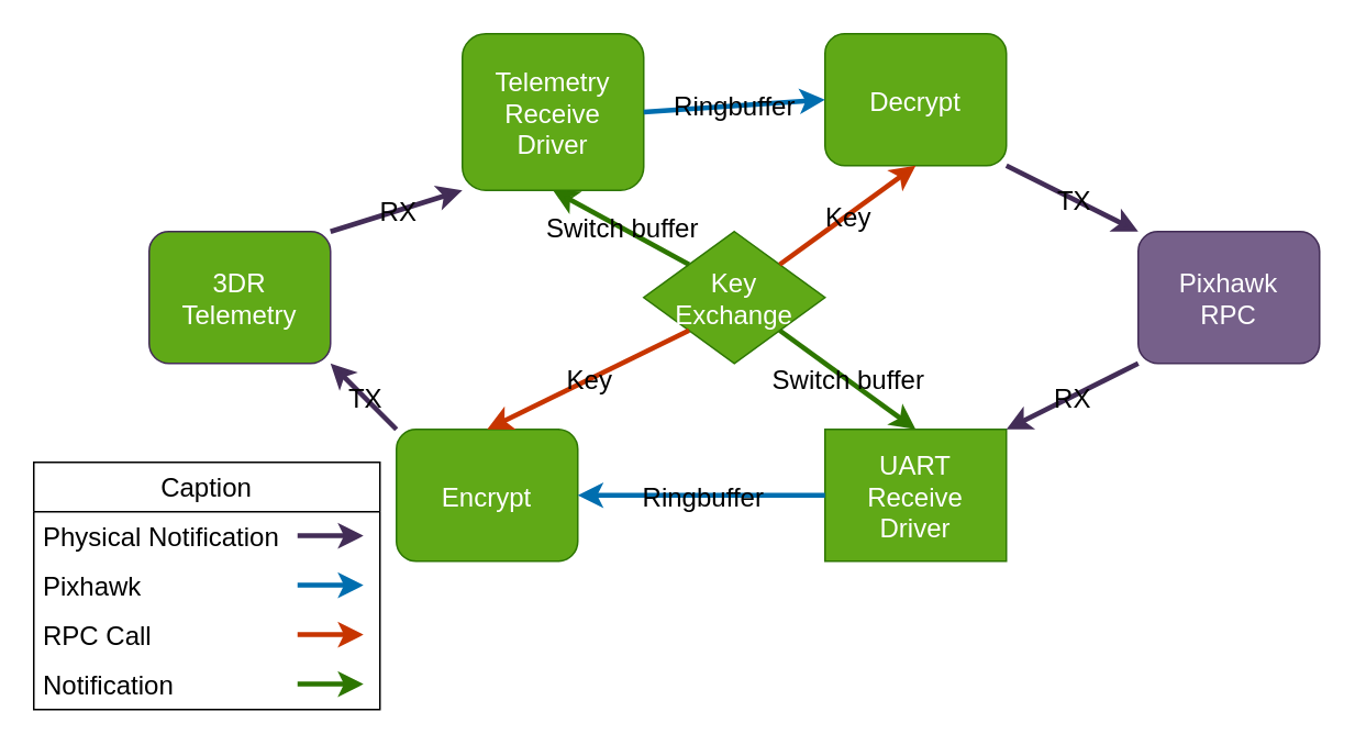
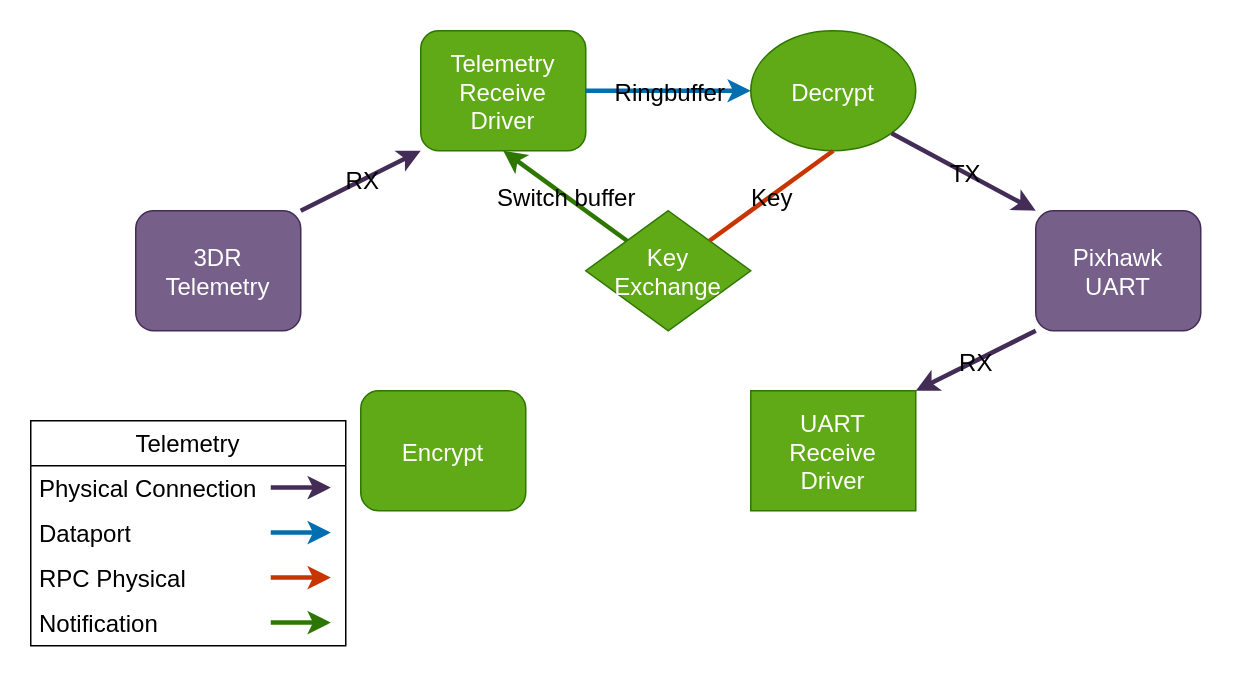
  <mxCell id="0" />
  <mxCell id="1" parent="0" />
- <mxCell id="2" value="3DR&#10;Telemetry" style="rounded=1;fillColor=#60a917;fontColor=#ffffff;strokeColor=#432D57;fontSize=16;" parent="1" vertex="1"><mxGeometry x="90" y="140" width="110" height="80" as="geometry" /></mxCell>
- <mxCell id="3" value="Telemetry&#10;Receive&#10;Driver" style="rounded=1;fillColor=#60a917;fontColor=#ffffff;strokeColor=#2D7600;fontSize=16;" parent="1" vertex="1"><mxGeometry x="280" y="20" width="110" height="95" as="geometry" /></mxCell>
- <mxCell id="4" value="Decrypt" style="rounded=1;fillColor=#60a917;fontColor=#ffffff;strokeColor=#2D7600;fontSize=16;" parent="1" vertex="1"><mxGeometry x="500" y="20" width="110" height="80" as="geometry" /></mxCell>
+ <mxCell id="2" value="3DR&#10;Telemetry" style="rounded=1;fillColor=#76608a;fontColor=#ffffff;strokeColor=#432D57;fontSize=16;" parent="1" vertex="1"><mxGeometry x="90" y="140" width="110" height="80" as="geometry" /></mxCell>
+ <mxCell id="3" value="Telemetry&#10;Receive&#10;Driver" style="rounded=1;fillColor=#60a917;fontColor=#ffffff;strokeColor=#2D7600;fontSize=16;" parent="1" vertex="1"><mxGeometry x="280" y="20" width="110" height="80" as="geometry" /></mxCell>
+ <mxCell id="4" value="Decrypt" style="ellipse;fillColor=#60a917;fontColor=#ffffff;strokeColor=#2D7600;fontSize=16;" parent="1" vertex="1"><mxGeometry x="500" y="20" width="110" height="80" as="geometry" /></mxCell>
  <mxCell id="5" value="Encrypt" style="rounded=1;fillColor=#60a917;fontColor=#ffffff;strokeColor=#2D7600;fontSize=16;" parent="1" vertex="1"><mxGeometry x="240" y="260" width="110" height="80" as="geometry" /></mxCell>
- <mxCell id="6" value="Pixhawk&#10;RPC" style="rounded=1;fillColor=#76608a;fontColor=#ffffff;strokeColor=#432D57;fontSize=16;" parent="1" vertex="1"><mxGeometry x="690" y="140" width="110" height="80" as="geometry" /></mxCell>
+ <mxCell id="6" value="Pixhawk&#10;UART" style="rounded=1;fillColor=#76608a;fontColor=#ffffff;strokeColor=#432D57;fontSize=16;" parent="1" vertex="1"><mxGeometry x="690" y="140" width="110" height="80" as="geometry" /></mxCell>
  <mxCell id="7" value="UART&#10;Receive&#10;Driver" style="fillColor=#60a917;fontColor=#ffffff;strokeColor=#2D7600;fontSize=16;rounded=0;" parent="1" vertex="1"><mxGeometry x="500" y="260" width="110" height="80" as="geometry" /></mxCell>
  <mxCell id="8" value="Key&#10;Exchange" style="rhombus;fillColor=#60a917;fontColor=#ffffff;strokeColor=#2D7600;fontSize=16;" parent="1" vertex="1"><mxGeometry x="390" y="140" width="110" height="80" as="geometry" /></mxCell>
- <mxCell id="9" value="&lt;font style=&quot;font-size: 16px;&quot;&gt;Caption&lt;/font&gt;" style="swimlane;fontStyle=0;childLayout=stackLayout;horizontal=1;startSize=30;horizontalStack=0;resizeParent=1;resizeParentMax=0;resizeLast=0;collapsible=1;marginBottom=0;whiteSpace=wrap;html=1;" parent="1" vertex="1"><mxGeometry x="20" y="280" width="210" height="150" as="geometry" /></mxCell>
- <mxCell id="10" value="&lt;font style=&quot;font-size: 16px;&quot;&gt;Physical Notification&lt;/font&gt;" style="text;strokeColor=none;fillColor=none;align=left;verticalAlign=middle;spacingLeft=4;spacingRight=4;overflow=hidden;points=[[0,0.5],[1,0.5]];portConstraint=eastwest;rotatable=0;whiteSpace=wrap;html=1;" parent="9" vertex="1"><mxGeometry y="30" width="210" height="30" as="geometry" /></mxCell>
+ <mxCell id="9" value="&lt;font style=&quot;font-size: 16px;&quot;&gt;Telemetry&lt;/font&gt;" style="swimlane;fontStyle=0;childLayout=stackLayout;horizontal=1;startSize=30;horizontalStack=0;resizeParent=1;resizeParentMax=0;resizeLast=0;collapsible=1;marginBottom=0;whiteSpace=wrap;html=1;" parent="1" vertex="1"><mxGeometry x="20" y="280" width="210" height="150" as="geometry" /></mxCell>
+ <mxCell id="10" value="&lt;font style=&quot;font-size: 16px;&quot;&gt;Physical Connection&lt;/font&gt;" style="text;strokeColor=none;fillColor=none;align=left;verticalAlign=middle;spacingLeft=4;spacingRight=4;overflow=hidden;points=[[0,0.5],[1,0.5]];portConstraint=eastwest;rotatable=0;whiteSpace=wrap;html=1;" parent="9" vertex="1"><mxGeometry y="30" width="210" height="30" as="geometry" /></mxCell>
  <mxCell id="11" value="" style="edgeStyle=none;exitX=1;exitY=0;exitDx=0;exitDy=0;strokeWidth=3;fillColor=#76608a;strokeColor=#432D57;" parent="9" edge="1"><mxGeometry relative="1" as="geometry"><mxPoint x="160" y="44.58" as="sourcePoint" /><mxPoint x="200" y="44.58" as="targetPoint" /></mxGeometry></mxCell>
- <mxCell id="12" value="&lt;font style=&quot;font-size: 16px;&quot;&gt;Pixhawk&lt;/font&gt;" style="text;strokeColor=none;fillColor=none;align=left;verticalAlign=middle;spacingLeft=4;spacingRight=4;overflow=hidden;points=[[0,0.5],[1,0.5]];portConstraint=eastwest;rotatable=0;whiteSpace=wrap;html=1;" parent="9" vertex="1"><mxGeometry y="60" width="210" height="30" as="geometry" /></mxCell>
+ <mxCell id="12" value="&lt;font style=&quot;font-size: 16px;&quot;&gt;Dataport&lt;/font&gt;" style="text;strokeColor=none;fillColor=none;align=left;verticalAlign=middle;spacingLeft=4;spacingRight=4;overflow=hidden;points=[[0,0.5],[1,0.5]];portConstraint=eastwest;rotatable=0;whiteSpace=wrap;html=1;" parent="9" vertex="1"><mxGeometry y="60" width="210" height="30" as="geometry" /></mxCell>
  <mxCell id="13" value="" style="edgeStyle=none;exitX=1;exitY=0;exitDx=0;exitDy=0;strokeWidth=3;fillColor=#1ba1e2;strokeColor=#006EAF;" parent="9" edge="1"><mxGeometry relative="1" as="geometry"><mxPoint x="160" y="74.58" as="sourcePoint" /><mxPoint x="200" y="74.58" as="targetPoint" /></mxGeometry></mxCell>
  <mxCell id="14" value="" style="edgeStyle=none;exitX=1;exitY=0;exitDx=0;exitDy=0;strokeWidth=3;fillColor=#fa6800;strokeColor=#C73500;" parent="9" edge="1"><mxGeometry relative="1" as="geometry"><mxPoint x="160" y="104.58" as="sourcePoint" /><mxPoint x="200" y="104.58" as="targetPoint" /></mxGeometry></mxCell>
- <mxCell id="15" value="&lt;font style=&quot;font-size: 16px;&quot;&gt;RPC Call&lt;/font&gt;" style="text;strokeColor=none;fillColor=none;align=left;verticalAlign=middle;spacingLeft=4;spacingRight=4;overflow=hidden;points=[[0,0.5],[1,0.5]];portConstraint=eastwest;rotatable=0;whiteSpace=wrap;html=1;" parent="9" vertex="1"><mxGeometry y="90" width="210" height="30" as="geometry" /></mxCell>
+ <mxCell id="15" value="&lt;font style=&quot;font-size: 16px;&quot;&gt;RPC Physical&lt;/font&gt;" style="text;strokeColor=none;fillColor=none;align=left;verticalAlign=middle;spacingLeft=4;spacingRight=4;overflow=hidden;points=[[0,0.5],[1,0.5]];portConstraint=eastwest;rotatable=0;whiteSpace=wrap;html=1;" parent="9" vertex="1"><mxGeometry y="90" width="210" height="30" as="geometry" /></mxCell>
  <mxCell id="16" value="" style="edgeStyle=none;exitX=1;exitY=0;exitDx=0;exitDy=0;strokeWidth=3;fillColor=#60a917;strokeColor=#2D7600;" parent="9" edge="1"><mxGeometry relative="1" as="geometry"><mxPoint x="160" y="134.58" as="sourcePoint" /><mxPoint x="200" y="134.58" as="targetPoint" /></mxGeometry></mxCell>
  <mxCell id="17" value="&lt;font style=&quot;font-size: 16px;&quot;&gt;Notification&lt;/font&gt;" style="text;strokeColor=none;fillColor=none;align=left;verticalAlign=middle;spacingLeft=4;spacingRight=4;overflow=hidden;points=[[0,0.5],[1,0.5]];portConstraint=eastwest;rotatable=0;whiteSpace=wrap;html=1;" parent="9" vertex="1"><mxGeometry y="120" width="210" height="30" as="geometry" /></mxCell>
  <mxCell id="18" value="" style="endArrow=classic;html=1;exitX=1;exitY=0;exitDx=0;exitDy=0;entryX=0;entryY=1;entryDx=0;entryDy=0;strokeWidth=3;fillColor=#76608a;strokeColor=#432D57;" edge="1" parent="1" source="2" target="3"><mxGeometry relative="1" as="geometry"><mxPoint x="210" y="139" as="sourcePoint" /><mxPoint x="310" y="139" as="targetPoint" /></mxGeometry></mxCell>
  <mxCell id="19" value="&lt;font style=&quot;font-size: 16px;&quot;&gt;RX&lt;/font&gt;" style="edgeLabel;resizable=0;html=1;align=center;verticalAlign=middle;labelBackgroundColor=none;" connectable="0" vertex="1" parent="18"><mxGeometry relative="1" as="geometry" /></mxCell>
- <mxCell id="20" value="" style="endArrow=classic;html=1;exitX=0;exitY=0;exitDx=0;exitDy=0;strokeWidth=3;fillColor=#76608a;strokeColor=#432D57;entryX=1;entryY=1;entryDx=0;entryDy=0;" edge="1" parent="1" source="5" target="2"><mxGeometry relative="1" as="geometry"><mxPoint x="210" y="150" as="sourcePoint" /><mxPoint x="280" y="210" as="targetPoint" /></mxGeometry></mxCell>
- <mxCell id="21" value="&lt;font style=&quot;font-size: 16px;&quot;&gt;TX&lt;/font&gt;" style="edgeLabel;resizable=0;html=1;align=center;verticalAlign=middle;labelBackgroundColor=none;" connectable="0" vertex="1" parent="20"><mxGeometry relative="1" as="geometry" /></mxCell>
  <mxCell id="22" value="" style="endArrow=classic;html=1;exitX=0;exitY=0;exitDx=0;exitDy=0;entryX=0.5;entryY=1;entryDx=0;entryDy=0;strokeWidth=3;fillColor=#60a917;strokeColor=#2D7600;" edge="1" parent="1" source="8" target="3"><mxGeometry relative="1" as="geometry"><mxPoint x="220" y="160" as="sourcePoint" /><mxPoint x="300" y="120" as="targetPoint" /></mxGeometry></mxCell>
  <mxCell id="23" value="&lt;font style=&quot;font-size: 16px;&quot;&gt;Switch buffer&lt;/font&gt;" style="edgeLabel;resizable=0;html=1;align=center;verticalAlign=middle;labelBackgroundColor=none;" connectable="0" vertex="1" parent="22"><mxGeometry relative="1" as="geometry" /></mxCell>
- <mxCell id="24" value="" style="endArrow=classic;html=1;exitX=1;exitY=1;exitDx=0;exitDy=0;entryX=0.5;entryY=0;entryDx=0;entryDy=0;strokeWidth=3;fillColor=#60a917;strokeColor=#2D7600;" edge="1" parent="1" source="8" target="7"><mxGeometry relative="1" as="geometry"><mxPoint x="230" y="170" as="sourcePoint" /><mxPoint x="310" y="130" as="targetPoint" /></mxGeometry></mxCell>
- <mxCell id="25" value="&lt;font style=&quot;font-size: 16px;&quot;&gt;Switch buffer&lt;/font&gt;" style="edgeLabel;resizable=0;html=1;align=center;verticalAlign=middle;labelBackgroundColor=none;" connectable="0" vertex="1" parent="24"><mxGeometry relative="1" as="geometry" /></mxCell>
- <mxCell id="26" value="" style="endArrow=classic;html=1;exitX=1;exitY=0;exitDx=0;exitDy=0;entryX=0.5;entryY=1;entryDx=0;entryDy=0;strokeWidth=3;fillColor=#fa6800;strokeColor=#C73500;" edge="1" parent="1" source="8" target="4"><mxGeometry relative="1" as="geometry"><mxPoint x="240" y="180" as="sourcePoint" /><mxPoint x="320" y="140" as="targetPoint" /></mxGeometry></mxCell>
+ <mxCell id="26" value="" style="endArrow=none;html=1;exitX=1;exitY=0;exitDx=0;exitDy=0;entryX=0.5;entryY=1;entryDx=0;entryDy=0;strokeWidth=3;fillColor=#fa6800;strokeColor=#C73500;" edge="1" parent="1" source="8" target="4"><mxGeometry relative="1" as="geometry"><mxPoint x="240" y="180" as="sourcePoint" /><mxPoint x="320" y="140" as="targetPoint" /></mxGeometry></mxCell>
  <mxCell id="27" value="&lt;font style=&quot;font-size: 16px;&quot;&gt;Key&lt;/font&gt;" style="edgeLabel;resizable=0;html=1;align=center;verticalAlign=middle;labelBackgroundColor=none;" connectable="0" vertex="1" parent="26"><mxGeometry relative="1" as="geometry" /></mxCell>
- <mxCell id="28" value="" style="endArrow=classic;html=1;exitX=0;exitY=1;exitDx=0;exitDy=0;entryX=0.5;entryY=0;entryDx=0;entryDy=0;strokeWidth=3;fillColor=#fa6800;strokeColor=#C73500;" edge="1" parent="1" source="8" target="5"><mxGeometry relative="1" as="geometry"><mxPoint x="510" y="150" as="sourcePoint" /><mxPoint x="565" y="110" as="targetPoint" /></mxGeometry></mxCell>
- <mxCell id="29" value="&lt;font style=&quot;font-size: 16px;&quot;&gt;Key&lt;/font&gt;" style="edgeLabel;resizable=0;html=1;align=center;verticalAlign=middle;labelBackgroundColor=none;" connectable="0" vertex="1" parent="28"><mxGeometry relative="1" as="geometry" /></mxCell>
  <mxCell id="30" value="" style="endArrow=classic;html=1;exitX=1;exitY=0.5;exitDx=0;exitDy=0;entryX=0;entryY=0.5;entryDx=0;entryDy=0;strokeWidth=3;fillColor=#1ba1e2;strokeColor=#006EAF;" edge="1" parent="1" source="3" target="4"><mxGeometry relative="1" as="geometry"><mxPoint x="520" y="160" as="sourcePoint" /><mxPoint x="575" y="120" as="targetPoint" /></mxGeometry></mxCell>
  <mxCell id="31" value="&lt;font style=&quot;font-size: 16px;&quot;&gt;Ringbuffer&lt;/font&gt;" style="edgeLabel;resizable=0;html=1;align=center;verticalAlign=middle;labelBackgroundColor=none;" connectable="0" vertex="1" parent="30"><mxGeometry relative="1" as="geometry" /></mxCell>
- <mxCell id="32" value="" style="endArrow=classic;html=1;exitX=0;exitY=0.5;exitDx=0;exitDy=0;entryX=1;entryY=0.5;entryDx=0;entryDy=0;strokeWidth=3;fillColor=#1ba1e2;strokeColor=#006EAF;" edge="1" parent="1" source="7" target="5"><mxGeometry relative="1" as="geometry"><mxPoint x="400" y="70" as="sourcePoint" /><mxPoint x="510" y="70" as="targetPoint" /></mxGeometry></mxCell>
- <mxCell id="33" value="&lt;font style=&quot;font-size: 16px;&quot;&gt;Ringbuffer&lt;/font&gt;" style="edgeLabel;resizable=0;html=1;align=center;verticalAlign=middle;labelBackgroundColor=none;" connectable="0" vertex="1" parent="32"><mxGeometry relative="1" as="geometry" /></mxCell>
  <mxCell id="34" value="" style="endArrow=classic;html=1;exitX=1;exitY=1;exitDx=0;exitDy=0;strokeWidth=3;fillColor=#76608a;strokeColor=#432D57;entryX=0;entryY=0;entryDx=0;entryDy=0;" edge="1" parent="1" source="4" target="6"><mxGeometry relative="1" as="geometry"><mxPoint x="290" y="270" as="sourcePoint" /><mxPoint x="210" y="230" as="targetPoint" /></mxGeometry></mxCell>
  <mxCell id="35" value="&lt;font style=&quot;font-size: 16px;&quot;&gt;TX&lt;/font&gt;" style="edgeLabel;resizable=0;html=1;align=center;verticalAlign=middle;labelBackgroundColor=none;" connectable="0" vertex="1" parent="34"><mxGeometry relative="1" as="geometry" /></mxCell>
  <mxCell id="36" value="" style="endArrow=classic;html=1;exitX=0;exitY=1;exitDx=0;exitDy=0;entryX=1;entryY=0;entryDx=0;entryDy=0;strokeWidth=3;fillColor=#76608a;strokeColor=#432D57;" edge="1" parent="1" source="6" target="7"><mxGeometry relative="1" as="geometry"><mxPoint x="210" y="150" as="sourcePoint" /><mxPoint x="290" y="110" as="targetPoint" /></mxGeometry></mxCell>
  <mxCell id="37" value="&lt;font style=&quot;font-size: 16px;&quot;&gt;RX&lt;/font&gt;" style="edgeLabel;resizable=0;html=1;align=center;verticalAlign=middle;labelBackgroundColor=none;" connectable="0" vertex="1" parent="36"><mxGeometry relative="1" as="geometry" /></mxCell>
